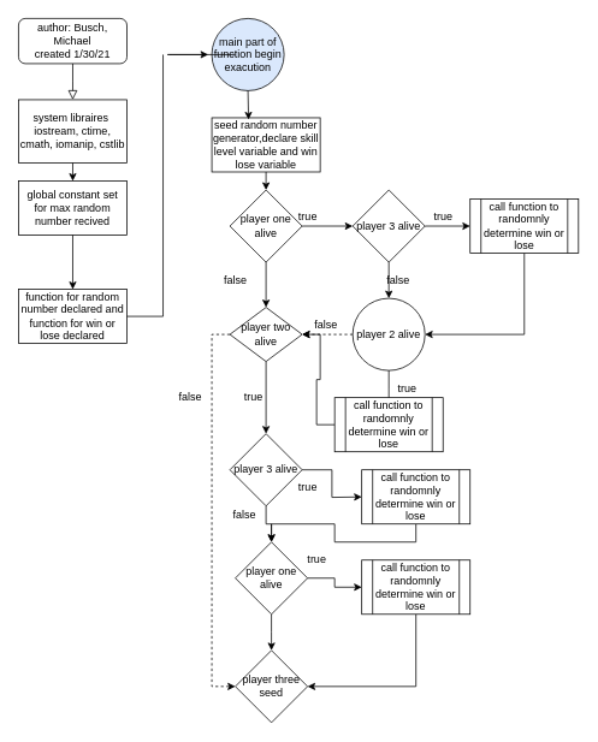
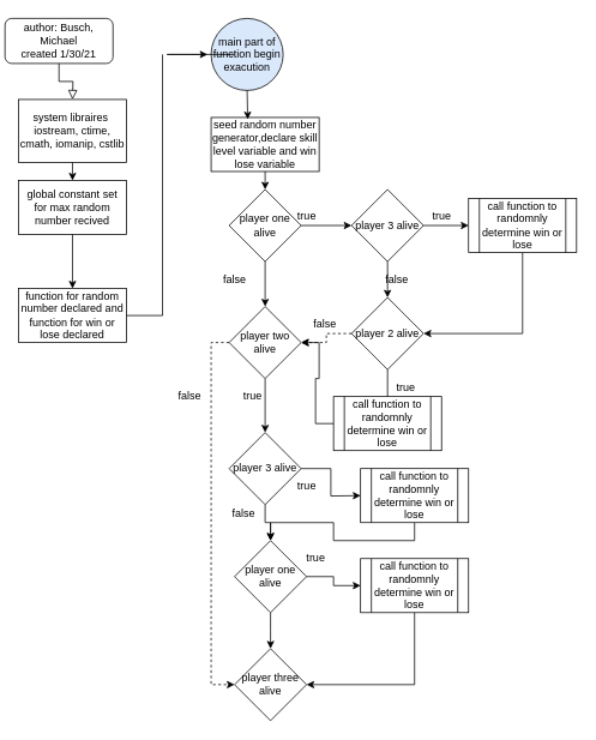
  <mxCell id="0" />
  <mxCell id="1" parent="0" />
  <mxCell id="2" value="" style="rounded=0;html=1;jettySize=auto;orthogonalLoop=1;fontSize=11;endArrow=block;endFill=0;endSize=8;strokeWidth=1;shadow=0;labelBackgroundColor=none;edgeStyle=orthogonalEdgeStyle;" parent="1" source="3" edge="1"><mxGeometry relative="1" as="geometry"><mxPoint x="80" y="110" as="targetPoint" /></mxGeometry></mxCell>
- <mxCell id="3" value="author: Busch, Michael&lt;br&gt;created 1/30/21" style="rounded=1;whiteSpace=wrap;html=1;fontSize=12;glass=0;strokeWidth=1;shadow=0;" parent="1" vertex="1"><mxGeometry x="20" y="20" width="120" height="50" as="geometry" /></mxCell>
+ <mxCell id="3" value="author: Busch, Michael&lt;br&gt;created 1/30/21" style="rounded=1;whiteSpace=wrap;html=1;fontSize=12;glass=0;strokeWidth=1;shadow=0;" parent="1" vertex="1"><mxGeometry x="5" y="20" width="120" height="50" as="geometry" /></mxCell>
  <mxCell id="4" value="system libraires&amp;nbsp;&lt;br&gt;iostream, ctime, cmath, iomanip, cstlib" style="rounded=0;whiteSpace=wrap;html=1;" vertex="1" parent="1"><mxGeometry x="20" y="110" width="120" height="70" as="geometry" /></mxCell>
  <mxCell id="5" value="global constant set&lt;br&gt;for max random number recived" style="rounded=0;whiteSpace=wrap;html=1;" vertex="1" parent="1"><mxGeometry x="20" y="200" width="120" height="60" as="geometry" /></mxCell>
  <mxCell id="6" value="" style="endArrow=classic;html=1;exitX=0.5;exitY=1;exitDx=0;exitDy=0;" edge="1" parent="1" source="4" target="5"><mxGeometry width="50" height="50" relative="1" as="geometry"><mxPoint x="240" y="210" as="sourcePoint" /><mxPoint x="290" y="160" as="targetPoint" /></mxGeometry></mxCell>
  <mxCell id="7" value="function for random number declared and function for win or lose declared" style="rounded=0;whiteSpace=wrap;html=1;" vertex="1" parent="1"><mxGeometry x="20" y="320" width="120" height="60" as="geometry" /></mxCell>
  <mxCell id="8" value="" style="endArrow=classic;html=1;exitX=0.5;exitY=1;exitDx=0;exitDy=0;entryX=0.5;entryY=0;entryDx=0;entryDy=0;" edge="1" parent="1" source="5" target="7"><mxGeometry width="50" height="50" relative="1" as="geometry"><mxPoint x="70" y="330" as="sourcePoint" /><mxPoint x="120" y="280" as="targetPoint" /></mxGeometry></mxCell>
  <mxCell id="9" value="" style="endArrow=none;html=1;exitX=1;exitY=0.5;exitDx=0;exitDy=0;" edge="1" parent="1" source="7"><mxGeometry width="50" height="50" relative="1" as="geometry"><mxPoint x="170" y="380" as="sourcePoint" /><mxPoint x="180" y="350" as="targetPoint" /></mxGeometry></mxCell>
  <mxCell id="10" value="" style="endArrow=none;html=1;" edge="1" parent="1"><mxGeometry width="50" height="50" relative="1" as="geometry"><mxPoint x="180" y="350" as="sourcePoint" /><mxPoint x="180" y="60" as="targetPoint" /></mxGeometry></mxCell>
  <mxCell id="11" value="main part of function begin exacution" style="ellipse;whiteSpace=wrap;html=1;aspect=fixed;fillColor=#dae8fc;" vertex="1" parent="1"><mxGeometry x="234" y="20" width="80" height="80" as="geometry" /></mxCell>
  <mxCell id="12" value="" style="endArrow=classic;html=1;" edge="1" parent="1"><mxGeometry width="50" height="50" relative="1" as="geometry"><mxPoint x="260" y="60" as="sourcePoint" /><mxPoint x="230" y="60" as="targetPoint" /><Array as="points"><mxPoint x="180" y="60" /></Array></mxGeometry></mxCell>
  <mxCell id="13" value="seed random number generator,declare skill level variable and win lose variable" style="rounded=0;whiteSpace=wrap;html=1;" vertex="1" parent="1"><mxGeometry x="234" y="130" width="120" height="60" as="geometry" /></mxCell>
  <mxCell id="14" value="" style="endArrow=classic;html=1;exitX=0.5;exitY=1;exitDx=0;exitDy=0;entryX=0.339;entryY=0.033;entryDx=0;entryDy=0;entryPerimeter=0;" edge="1" parent="1" source="11" target="13"><mxGeometry width="50" height="50" relative="1" as="geometry"><mxPoint x="490" y="140" as="sourcePoint" /><mxPoint x="540" y="90" as="targetPoint" /></mxGeometry></mxCell>
  <mxCell id="15" style="edgeStyle=orthogonalEdgeStyle;rounded=0;orthogonalLoop=1;jettySize=auto;html=1;exitX=1;exitY=0.5;exitDx=0;exitDy=0;entryX=0;entryY=0.5;entryDx=0;entryDy=0;" edge="1" parent="1" source="17" target="21"><mxGeometry relative="1" as="geometry" /></mxCell>
  <mxCell id="16" style="edgeStyle=orthogonalEdgeStyle;rounded=0;orthogonalLoop=1;jettySize=auto;html=1;exitX=0.5;exitY=1;exitDx=0;exitDy=0;entryX=0.5;entryY=0;entryDx=0;entryDy=0;" edge="1" parent="1" source="17" target="35"><mxGeometry relative="1" as="geometry" /></mxCell>
  <mxCell id="17" value="player one alive" style="rhombus;whiteSpace=wrap;html=1;" vertex="1" parent="1"><mxGeometry x="254" y="210" width="80" height="80" as="geometry" /></mxCell>
  <mxCell id="18" value="" style="endArrow=classic;html=1;exitX=0.5;exitY=1;exitDx=0;exitDy=0;entryX=0.5;entryY=0;entryDx=0;entryDy=0;" edge="1" parent="1" source="13" target="17"><mxGeometry width="50" height="50" relative="1" as="geometry"><mxPoint x="240" y="240" as="sourcePoint" /><mxPoint x="290" y="190" as="targetPoint" /></mxGeometry></mxCell>
  <mxCell id="19" style="edgeStyle=orthogonalEdgeStyle;rounded=0;orthogonalLoop=1;jettySize=auto;html=1;exitX=1;exitY=0.5;exitDx=0;exitDy=0;entryX=0;entryY=0.5;entryDx=0;entryDy=0;" edge="1" parent="1" source="21" target="24"><mxGeometry relative="1" as="geometry" /></mxCell>
  <mxCell id="20" style="edgeStyle=orthogonalEdgeStyle;rounded=0;orthogonalLoop=1;jettySize=auto;html=1;exitX=0.5;exitY=1;exitDx=0;exitDy=0;entryX=0.5;entryY=0;entryDx=0;entryDy=0;" edge="1" parent="1" source="21" target="28"><mxGeometry relative="1" as="geometry" /></mxCell>
  <mxCell id="21" value="player 3 alive" style="rhombus;whiteSpace=wrap;html=1;" vertex="1" parent="1"><mxGeometry x="390" y="210" width="80" height="80" as="geometry" /></mxCell>
  <mxCell id="22" value="true" style="text;html=1;align=center;verticalAlign=middle;resizable=0;points=[];autosize=1;" vertex="1" parent="1"><mxGeometry x="320" y="230" width="40" height="20" as="geometry" /></mxCell>
  <mxCell id="23" style="edgeStyle=orthogonalEdgeStyle;rounded=0;orthogonalLoop=1;jettySize=auto;html=1;exitX=0.5;exitY=1;exitDx=0;exitDy=0;entryX=1;entryY=0.5;entryDx=0;entryDy=0;" edge="1" parent="1" source="24" target="28"><mxGeometry relative="1" as="geometry" /></mxCell>
  <mxCell id="24" value="call function to randomnly determine win or lose" style="shape=process;whiteSpace=wrap;html=1;backgroundOutline=1;" vertex="1" parent="1"><mxGeometry x="520" y="220" width="120" height="60" as="geometry" /></mxCell>
  <mxCell id="25" value="true" style="text;html=1;align=center;verticalAlign=middle;resizable=0;points=[];autosize=1;" vertex="1" parent="1"><mxGeometry x="470" y="230" width="40" height="20" as="geometry" /></mxCell>
  <mxCell id="26" value="" style="edgeStyle=orthogonalEdgeStyle;rounded=0;orthogonalLoop=1;jettySize=auto;html=1;" edge="1" parent="1" source="28"><mxGeometry relative="1" as="geometry"><mxPoint x="430" y="450" as="targetPoint" /></mxGeometry></mxCell>
  <mxCell id="27" style="edgeStyle=orthogonalEdgeStyle;rounded=0;orthogonalLoop=1;jettySize=auto;html=1;exitX=0;exitY=0.5;exitDx=0;exitDy=0;entryX=1;entryY=0.5;entryDx=0;entryDy=0;dashed=1;" edge="1" parent="1" source="28" target="35"><mxGeometry relative="1" as="geometry" /></mxCell>
- <mxCell id="28" value="player 2 alive" style="ellipse;whiteSpace=wrap;html=1;" vertex="1" parent="1"><mxGeometry x="390" y="330" width="80" height="80" as="geometry" /></mxCell>
+ <mxCell id="28" value="player 2 alive" style="rhombus;whiteSpace=wrap;html=1;" vertex="1" parent="1"><mxGeometry x="390" y="330" width="80" height="80" as="geometry" /></mxCell>
  <mxCell id="29" value="false" style="text;html=1;align=center;verticalAlign=middle;resizable=0;points=[];autosize=1;" vertex="1" parent="1"><mxGeometry x="420" y="300" width="40" height="20" as="geometry" /></mxCell>
  <mxCell id="30" style="edgeStyle=orthogonalEdgeStyle;rounded=0;orthogonalLoop=1;jettySize=auto;html=1;exitX=0;exitY=0.5;exitDx=0;exitDy=0;entryX=1;entryY=0.5;entryDx=0;entryDy=0;" edge="1" parent="1" source="31" target="35"><mxGeometry relative="1" as="geometry" /></mxCell>
  <mxCell id="31" value="call function to randomnly determine win or lose" style="shape=process;whiteSpace=wrap;html=1;backgroundOutline=1;" vertex="1" parent="1"><mxGeometry x="370" y="440" width="120" height="60" as="geometry" /></mxCell>
  <mxCell id="32" value="true" style="text;html=1;align=center;verticalAlign=middle;resizable=0;points=[];autosize=1;" vertex="1" parent="1"><mxGeometry x="430" y="420" width="40" height="20" as="geometry" /></mxCell>
  <mxCell id="33" style="edgeStyle=orthogonalEdgeStyle;rounded=0;orthogonalLoop=1;jettySize=auto;html=1;exitX=0.5;exitY=1;exitDx=0;exitDy=0;entryX=0.5;entryY=0;entryDx=0;entryDy=0;" edge="1" parent="1" source="35" target="40"><mxGeometry relative="1" as="geometry" /></mxCell>
  <mxCell id="34" style="edgeStyle=orthogonalEdgeStyle;rounded=0;orthogonalLoop=1;jettySize=auto;html=1;exitX=0;exitY=0.5;exitDx=0;exitDy=0;entryX=0;entryY=0.5;entryDx=0;entryDy=0;dashed=1;" edge="1" parent="1" source="35" target="52"><mxGeometry relative="1" as="geometry" /></mxCell>
- <mxCell id="35" value="player two alive" style="rhombus;whiteSpace=wrap;html=1;" vertex="1" parent="1"><mxGeometry x="254" y="340" width="80" height="60" as="geometry" /></mxCell>
+ <mxCell id="35" value="player two alive" style="rhombus;whiteSpace=wrap;html=1;" vertex="1" parent="1"><mxGeometry x="254" y="340" width="80" height="80" as="geometry" /></mxCell>
  <mxCell id="36" value="false" style="text;html=1;align=center;verticalAlign=middle;resizable=0;points=[];autosize=1;" vertex="1" parent="1"><mxGeometry x="340" y="350" width="40" height="20" as="geometry" /></mxCell>
  <mxCell id="37" value="false" style="text;html=1;align=center;verticalAlign=middle;resizable=0;points=[];autosize=1;" vertex="1" parent="1"><mxGeometry x="240" y="300" width="40" height="20" as="geometry" /></mxCell>
  <mxCell id="38" style="edgeStyle=orthogonalEdgeStyle;rounded=0;orthogonalLoop=1;jettySize=auto;html=1;exitX=1;exitY=0.5;exitDx=0;exitDy=0;entryX=0;entryY=0.5;entryDx=0;entryDy=0;" edge="1" parent="1" source="40"><mxGeometry relative="1" as="geometry"><mxPoint x="400" y="550" as="targetPoint" /></mxGeometry></mxCell>
  <mxCell id="39" style="edgeStyle=orthogonalEdgeStyle;rounded=0;orthogonalLoop=1;jettySize=auto;html=1;exitX=0.5;exitY=1;exitDx=0;exitDy=0;entryX=0.5;entryY=0;entryDx=0;entryDy=0;" edge="1" parent="1" source="40" target="47"><mxGeometry relative="1" as="geometry" /></mxCell>
  <mxCell id="40" value="player 3 alive" style="rhombus;whiteSpace=wrap;html=1;" vertex="1" parent="1"><mxGeometry x="254" y="480" width="80" height="80" as="geometry" /></mxCell>
  <mxCell id="41" value="true" style="text;html=1;align=center;verticalAlign=middle;resizable=0;points=[];autosize=1;" vertex="1" parent="1"><mxGeometry x="260" y="430" width="40" height="20" as="geometry" /></mxCell>
  <mxCell id="42" value="true" style="text;html=1;align=center;verticalAlign=middle;resizable=0;points=[];autosize=1;" vertex="1" parent="1"><mxGeometry x="320" y="530" width="40" height="20" as="geometry" /></mxCell>
  <mxCell id="43" style="edgeStyle=orthogonalEdgeStyle;rounded=0;orthogonalLoop=1;jettySize=auto;html=1;exitX=0.5;exitY=1;exitDx=0;exitDy=0;entryX=0.5;entryY=0;entryDx=0;entryDy=0;" edge="1" parent="1" source="44" target="47"><mxGeometry relative="1" as="geometry" /></mxCell>
  <mxCell id="44" value="call function to randomnly determine win or lose" style="shape=process;whiteSpace=wrap;html=1;backgroundOutline=1;" vertex="1" parent="1"><mxGeometry x="400" y="520" width="120" height="60" as="geometry" /></mxCell>
  <mxCell id="45" style="edgeStyle=orthogonalEdgeStyle;rounded=0;orthogonalLoop=1;jettySize=auto;html=1;exitX=1;exitY=0.5;exitDx=0;exitDy=0;entryX=0;entryY=0.5;entryDx=0;entryDy=0;" edge="1" parent="1" source="47" target="50"><mxGeometry relative="1" as="geometry" /></mxCell>
  <mxCell id="46" style="edgeStyle=orthogonalEdgeStyle;rounded=0;orthogonalLoop=1;jettySize=auto;html=1;exitX=0.5;exitY=1;exitDx=0;exitDy=0;" edge="1" parent="1" source="47"><mxGeometry relative="1" as="geometry"><mxPoint x="300" y="720" as="targetPoint" /></mxGeometry></mxCell>
  <mxCell id="47" value="player one alive" style="rhombus;whiteSpace=wrap;html=1;" vertex="1" parent="1"><mxGeometry x="260" y="600" width="80" height="80" as="geometry" /></mxCell>
  <mxCell id="48" value="false" style="text;html=1;align=center;verticalAlign=middle;resizable=0;points=[];autosize=1;" vertex="1" parent="1"><mxGeometry x="250" y="560" width="40" height="20" as="geometry" /></mxCell>
  <mxCell id="49" style="edgeStyle=orthogonalEdgeStyle;rounded=0;orthogonalLoop=1;jettySize=auto;html=1;exitX=0.5;exitY=1;exitDx=0;exitDy=0;entryX=1;entryY=0.5;entryDx=0;entryDy=0;" edge="1" parent="1" source="50" target="52"><mxGeometry relative="1" as="geometry"><mxPoint x="350" y="760" as="targetPoint" /></mxGeometry></mxCell>
  <mxCell id="50" value="call function to randomnly determine win or lose" style="shape=process;whiteSpace=wrap;html=1;backgroundOutline=1;" vertex="1" parent="1"><mxGeometry x="400" y="620" width="120" height="60" as="geometry" /></mxCell>
  <mxCell id="51" value="true" style="text;html=1;align=center;verticalAlign=middle;resizable=0;points=[];autosize=1;" vertex="1" parent="1"><mxGeometry x="330" y="610" width="40" height="20" as="geometry" /></mxCell>
- <mxCell id="52" value="player three seed" style="rhombus;whiteSpace=wrap;html=1;" vertex="1" parent="1"><mxGeometry x="260" y="720" width="80" height="80" as="geometry" /></mxCell>
+ <mxCell id="52" value="player three alive" style="rhombus;whiteSpace=wrap;html=1;" vertex="1" parent="1"><mxGeometry x="260" y="720" width="80" height="80" as="geometry" /></mxCell>
  <mxCell id="53" value="false" style="text;html=1;align=center;verticalAlign=middle;resizable=0;points=[];autosize=1;" vertex="1" parent="1"><mxGeometry x="190" y="430" width="40" height="20" as="geometry" /></mxCell>
